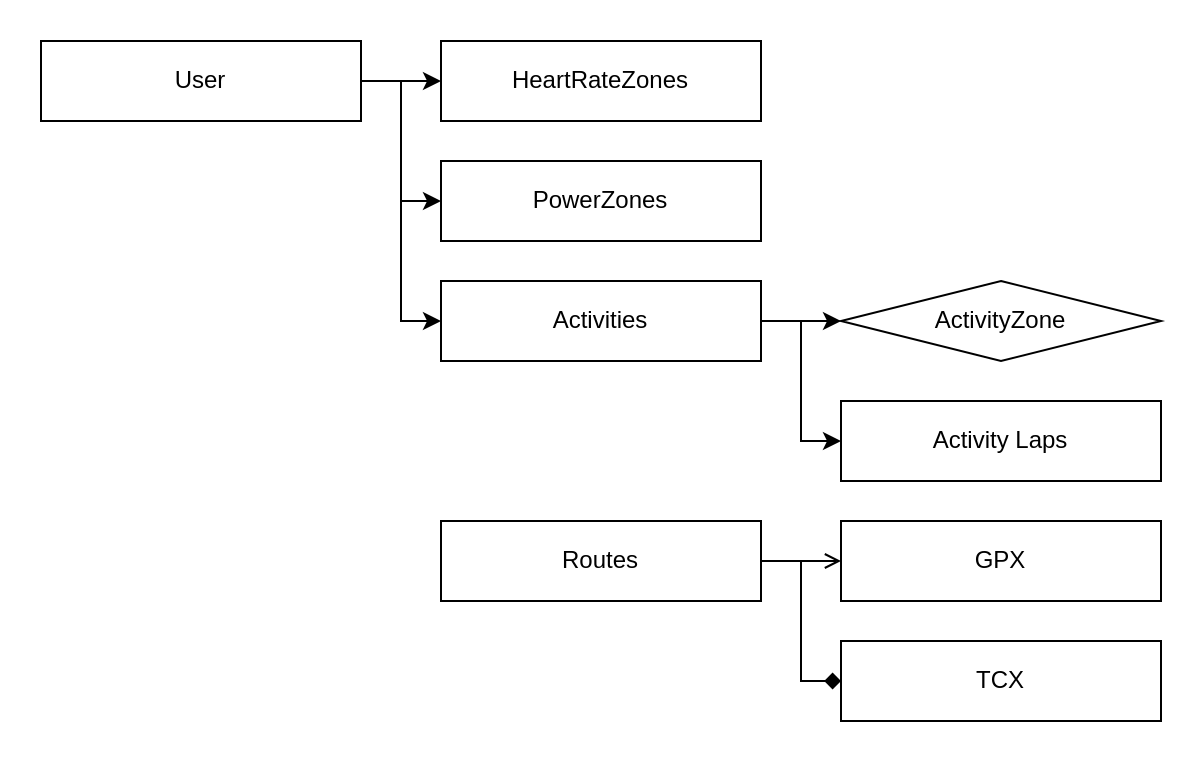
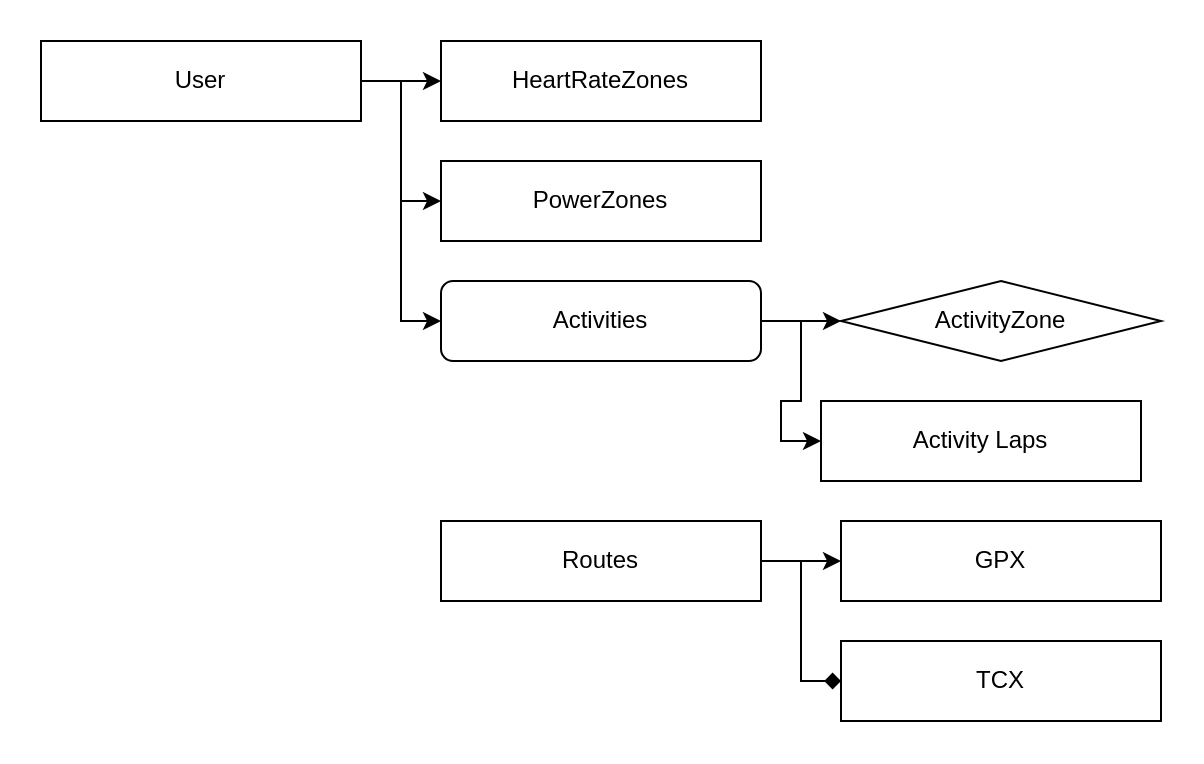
  <mxCell id="0" />
  <mxCell id="1" parent="0" />
  <mxCell id="2" value="" style="edgeStyle=orthogonalEdgeStyle;rounded=0;orthogonalLoop=1;jettySize=auto;html=1;" edge="1" parent="1" source="5" target="6"><mxGeometry relative="1" as="geometry" /></mxCell>
  <mxCell id="3" style="edgeStyle=orthogonalEdgeStyle;rounded=0;orthogonalLoop=1;jettySize=auto;html=1;entryX=0;entryY=0.5;entryDx=0;entryDy=0;" edge="1" parent="1" source="5" target="7"><mxGeometry relative="1" as="geometry" /></mxCell>
  <mxCell id="4" style="edgeStyle=orthogonalEdgeStyle;rounded=0;orthogonalLoop=1;jettySize=auto;html=1;entryX=0;entryY=0.5;entryDx=0;entryDy=0;" edge="1" parent="1" source="5" target="10"><mxGeometry relative="1" as="geometry" /></mxCell>
  <mxCell id="5" value="User" style="rounded=0;whiteSpace=wrap;html=1;" vertex="1" parent="1"><mxGeometry x="20" y="20" width="160" height="40" as="geometry" /></mxCell>
  <mxCell id="6" value="HeartRateZones" style="rounded=0;whiteSpace=wrap;html=1;" vertex="1" parent="1"><mxGeometry x="220" y="20" width="160" height="40" as="geometry" /></mxCell>
  <mxCell id="7" value="PowerZones" style="rounded=0;whiteSpace=wrap;html=1;" vertex="1" parent="1"><mxGeometry x="220" y="80" width="160" height="40" as="geometry" /></mxCell>
  <mxCell id="8" style="edgeStyle=orthogonalEdgeStyle;rounded=0;orthogonalLoop=1;jettySize=auto;html=1;" edge="1" parent="1" source="10" target="11"><mxGeometry relative="1" as="geometry" /></mxCell>
  <mxCell id="9" style="edgeStyle=orthogonalEdgeStyle;rounded=0;orthogonalLoop=1;jettySize=auto;html=1;entryX=0;entryY=0.5;entryDx=0;entryDy=0;" edge="1" parent="1" source="10" target="12"><mxGeometry relative="1" as="geometry" /></mxCell>
- <mxCell id="10" value="Activities" style="rounded=0;whiteSpace=wrap;html=1;" vertex="1" parent="1"><mxGeometry x="220" y="140" width="160" height="40" as="geometry" /></mxCell>
+ <mxCell id="10" value="Activities" style="whiteSpace=wrap;html=1;rounded=1;" vertex="1" parent="1"><mxGeometry x="220" y="140" width="160" height="40" as="geometry" /></mxCell>
  <mxCell id="11" value="ActivityZone" style="rhombus;whiteSpace=wrap;html=1;" vertex="1" parent="1"><mxGeometry x="420" y="140" width="160" height="40" as="geometry" /></mxCell>
- <mxCell id="12" value="Activity Laps" style="rounded=0;whiteSpace=wrap;html=1;" vertex="1" parent="1"><mxGeometry x="420" y="200" width="160" height="40" as="geometry" /></mxCell>
- <mxCell id="13" style="edgeStyle=orthogonalEdgeStyle;rounded=0;orthogonalLoop=1;jettySize=auto;html=1;endArrow=open;" edge="1" parent="1" source="15" target="16"><mxGeometry relative="1" as="geometry" /></mxCell>
+ <mxCell id="12" value="Activity Laps" style="rounded=0;whiteSpace=wrap;html=1;" vertex="1" parent="1"><mxGeometry x="410" y="200" width="160" height="40" as="geometry" /></mxCell>
+ <mxCell id="13" style="edgeStyle=orthogonalEdgeStyle;rounded=0;orthogonalLoop=1;jettySize=auto;html=1;" edge="1" parent="1" source="15" target="16"><mxGeometry relative="1" as="geometry" /></mxCell>
  <mxCell id="14" style="edgeStyle=orthogonalEdgeStyle;rounded=0;orthogonalLoop=1;jettySize=auto;html=1;entryX=0;entryY=0.5;entryDx=0;entryDy=0;endArrow=diamond;" edge="1" parent="1" source="15" target="17"><mxGeometry relative="1" as="geometry" /></mxCell>
  <mxCell id="15" value="Routes" style="rounded=0;whiteSpace=wrap;html=1;" vertex="1" parent="1"><mxGeometry x="220" y="260" width="160" height="40" as="geometry" /></mxCell>
  <mxCell id="16" value="GPX" style="rounded=0;whiteSpace=wrap;html=1;" vertex="1" parent="1"><mxGeometry x="420" y="260" width="160" height="40" as="geometry" /></mxCell>
  <mxCell id="17" value="TCX" style="rounded=0;whiteSpace=wrap;html=1;" vertex="1" parent="1"><mxGeometry x="420" y="320" width="160" height="40" as="geometry" /></mxCell>
